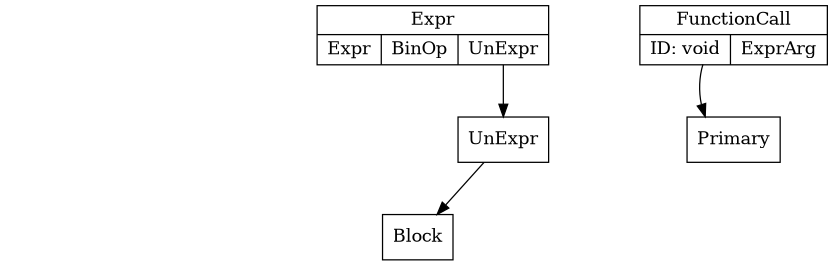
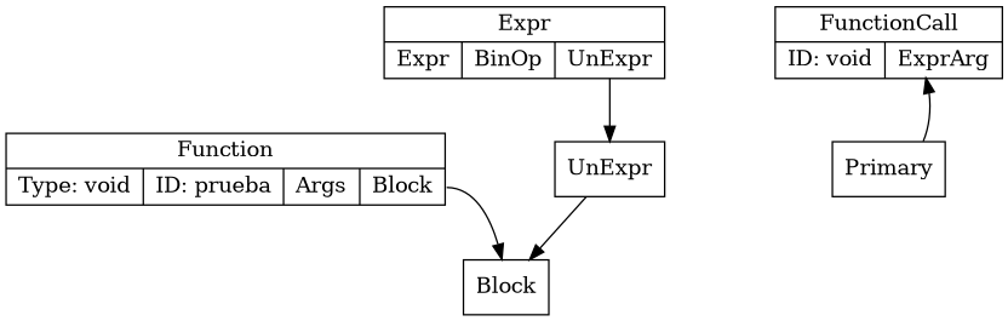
  digraph {
    nodesep=1
    node [shape=box]
    n1 [label=Block]
+   n2 [label="{Function | {Type: void | ID: prueba | <a>Args | <b>Block}}" shape=record]
    n3 [label="{FunctionCall | { ID: void | <e>ExprArg}}" shape=record]
    n4 [label=Primary]
    n5 [label=UnExpr]
    n6 [label="{Expr | {<e>Expr | <bo>BinOp | <ue>UnExpr}}" shape=record]
-   n3 -> n4
+   n2 -> n1 [tailport=b]
+   n4 -> n3
    n5 -> n1
    n6 -> n5 [tailport=ue]
  }
